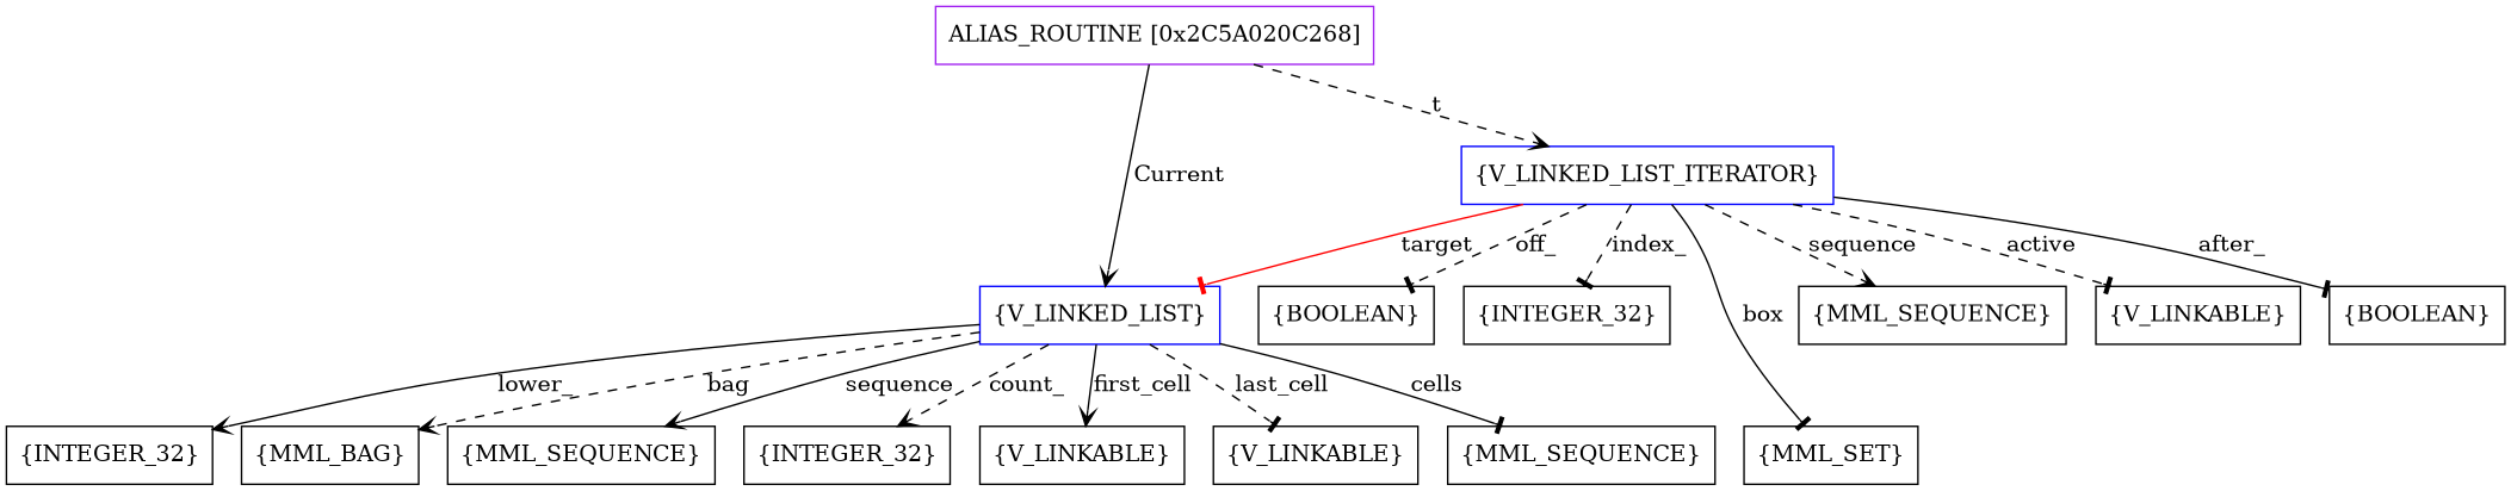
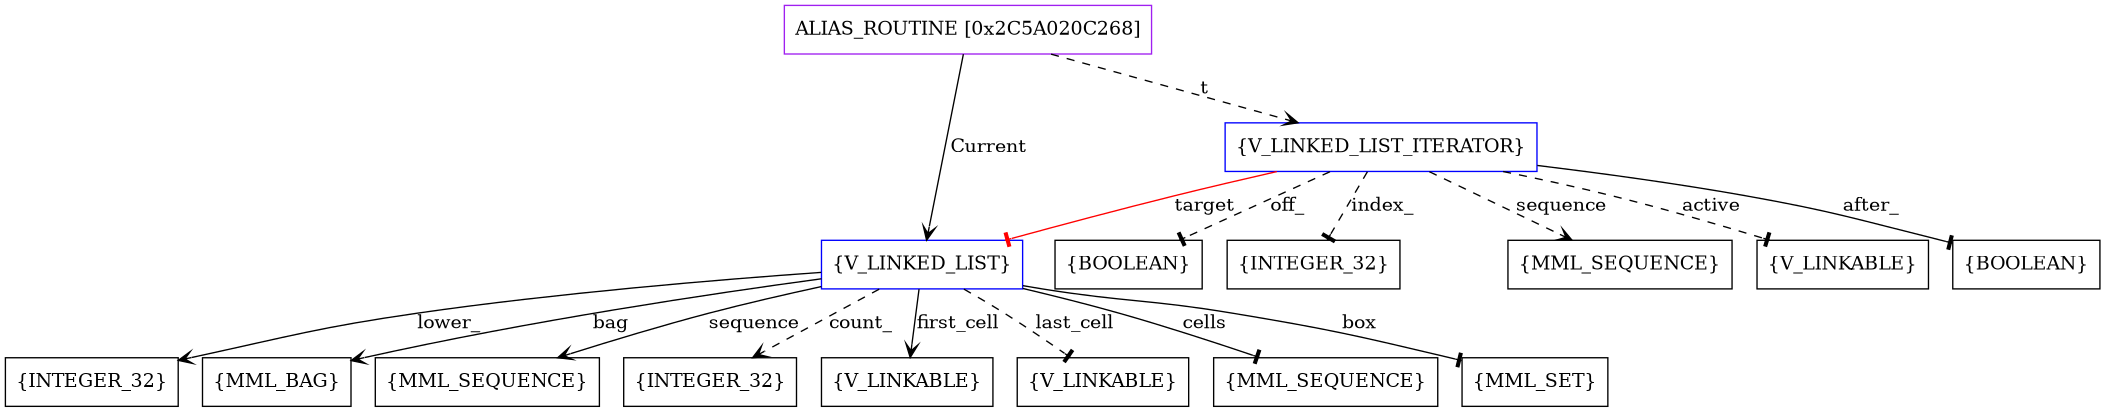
  digraph {
    node [shape=box]
    edge [arrowhead=vee style=solid]
    n1 [color=purple label=<ALIAS_ROUTINE [0x2C5A020C268]>]
    n2 [color=blue label=<{V_LINKED_LIST}>]
    n3 [color=blue label=<{V_LINKED_LIST_ITERATOR}>]
    n4 [label=<{INTEGER_32}>]
    n5 [label=<{MML_BAG}>]
    n6 [label=<{MML_SEQUENCE}>]
    n7 [label=<{INTEGER_32}>]
    n8 [label=<{V_LINKABLE}>]
    n9 [label=<{V_LINKABLE}>]
    n10 [label=<{MML_SEQUENCE}>]
    n11 [label=<{BOOLEAN}>]
    n12 [label=<{INTEGER_32}>]
    n13 [label=<{MML_SET}>]
    n14 [label=<{MML_SEQUENCE}>]
    n15 [label=<{V_LINKABLE}>]
    n16 [label=<{BOOLEAN}>]
    n1 -> n2 [color=black label=<Current>]
    n1 -> n3 [color=black label=<t> style=dashed]
    n2 -> n4 [label=<lower_>]
-   n2 -> n5 [label=<bag> style=dashed]
+   n2 -> n5 [label=<bag>]
    n2 -> n6 [label=<sequence>]
    n2 -> n7 [label=<count_> style=dashed]
    n2 -> n8 [label=<first_cell>]
    n2 -> n9 [arrowhead=tee label=<last_cell> style=dashed]
    n2 -> n10 [arrowhead=tee label=<cells>]
    n3 -> n2 [arrowhead=tee color=red label=<target>]
    n3 -> n11 [arrowhead=tee label=<off_> style=dashed]
    n3 -> n12 [arrowhead=tee label=<index_> style=dashed]
-   n3 -> n13 [arrowhead=tee label=box]
+   n2 -> n13 [arrowhead=tee label=box]
    n3 -> n14 [label=<sequence> style=dashed]
    n3 -> n15 [arrowhead=tee label=<active> style=dashed]
    n3 -> n16 [arrowhead=tee label=<after_>]
  }
